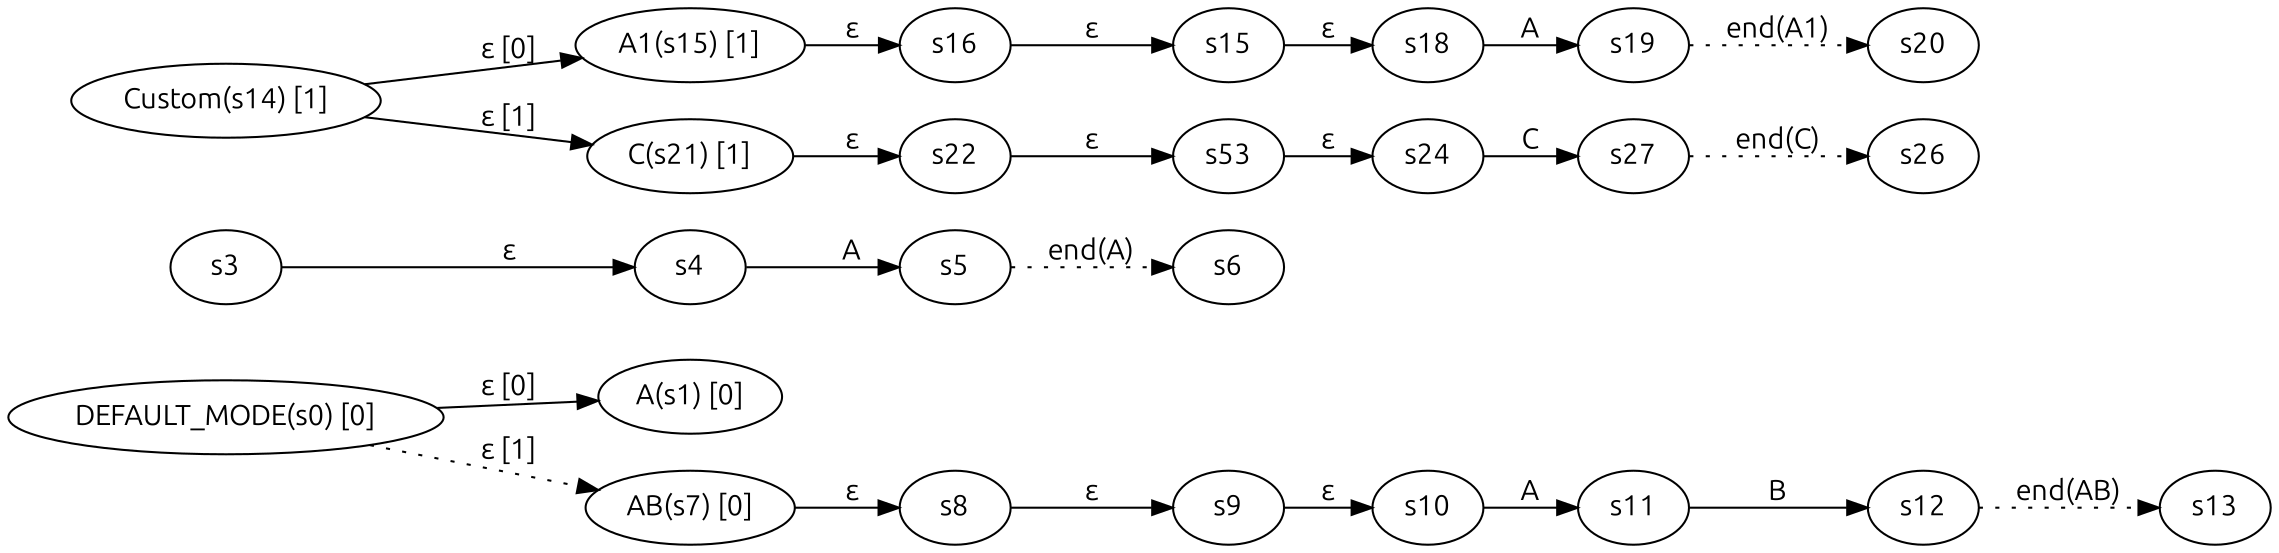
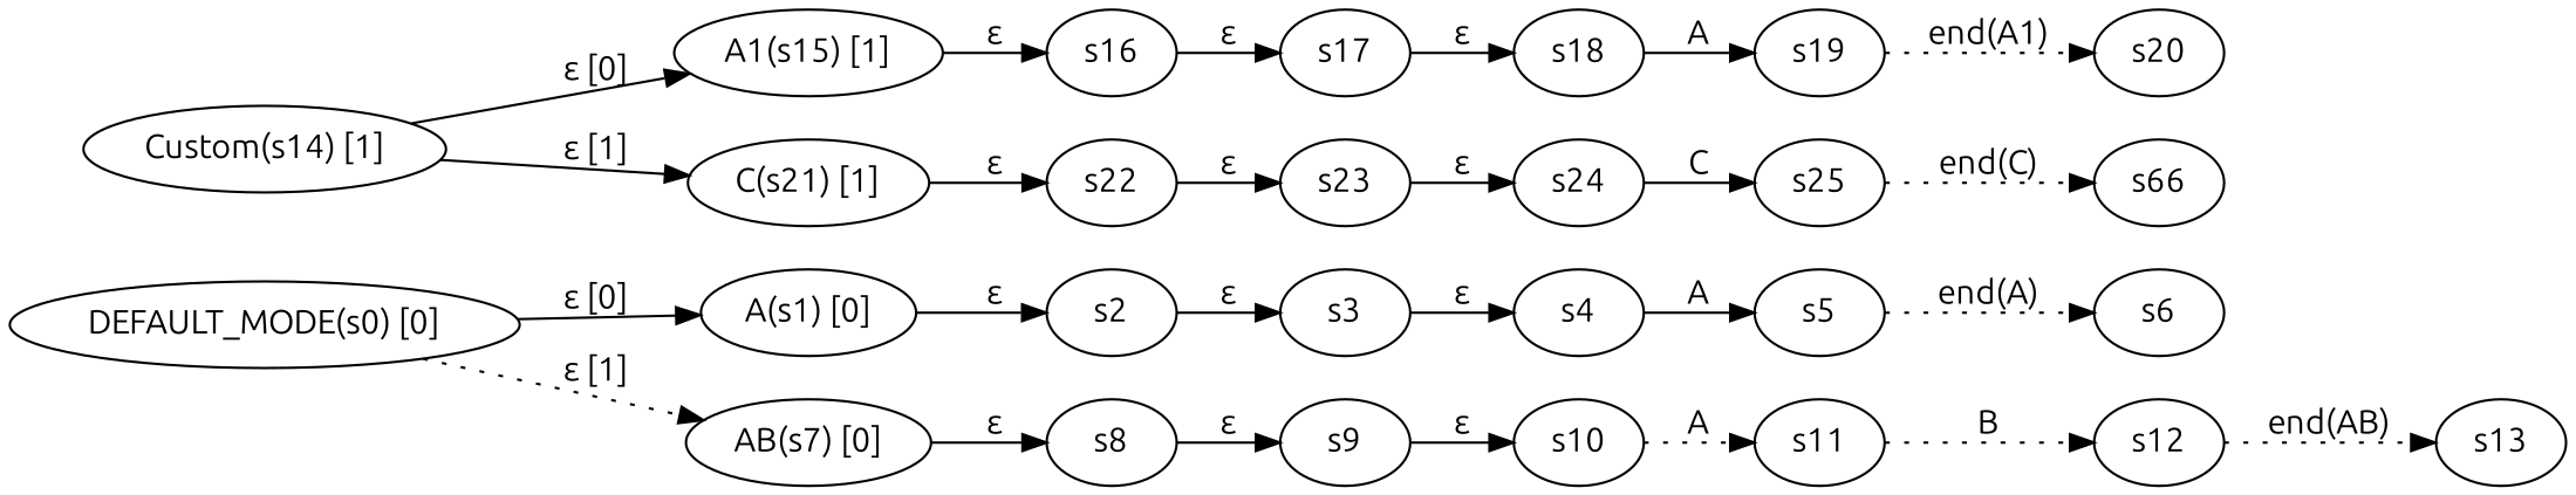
  digraph {
    fontname=Ubuntu
    rankdir=LR
    node [fontname=Ubuntu]
    edge [fontname=Ubuntu]
    "DEFAULT_MODE(s0) [0]"
    "A(s1) [0]"
    "AB(s7) [0]"
+   s2
    s8
    s3
    s4
    s5
    s6
    s9
    s10
    s11
    s12
    s13
    "Custom(s14) [1]"
    "A1(s15) [1]"
    "C(s21) [1]"
    s16
    s22
-   s17 [label=s15]
+   s17
    s18
    s19
    s20
-   s23 [label=s53]
+   s23
    s24
-   s25 [label=s27]
-   s26
+   s25
+   s26 [label=s66]
    "DEFAULT_MODE(s0) [0]" -> "A(s1) [0]" [label="ε [0]"]
    "DEFAULT_MODE(s0) [0]" -> "AB(s7) [0]" [label="ε [1]" style=dotted]
+   "A(s1) [0]" -> s2 [label="ε"]
    "AB(s7) [0]" -> s8 [label="ε"]
+   s2 -> s3 [label="ε"]
    s8 -> s9 [label="ε"]
    s3 -> s4 [label="ε"]
    s4 -> s5 [label=A]
    s5 -> s6 [label="end(A)" style=dotted]
    s9 -> s10 [label="ε"]
-   s10 -> s11 [label=A]
-   s11 -> s12 [label=B]
+   s10 -> s11 [label=A style=dotted]
+   s11 -> s12 [label=B style=dotted]
    s12 -> s13 [label="end(AB)" style=dotted]
    "Custom(s14) [1]" -> "A1(s15) [1]" [label="ε [0]"]
    "Custom(s14) [1]" -> "C(s21) [1]" [label="ε [1]"]
    "A1(s15) [1]" -> s16 [label="ε"]
    "C(s21) [1]" -> s22 [label="ε"]
    s16 -> s17 [label="ε"]
    s22 -> s23 [label="ε"]
    s17 -> s18 [label="ε"]
    s18 -> s19 [label=A]
    s19 -> s20 [label="end(A1)" style=dotted]
    s23 -> s24 [label="ε"]
    s24 -> s25 [label=C]
    s25 -> s26 [label="end(C)" style=dotted]
  }
